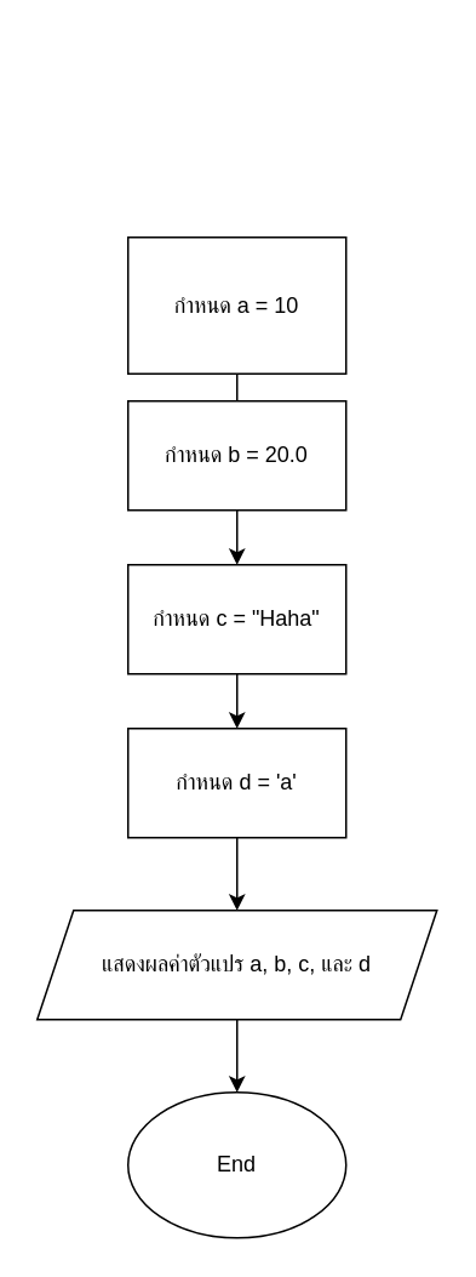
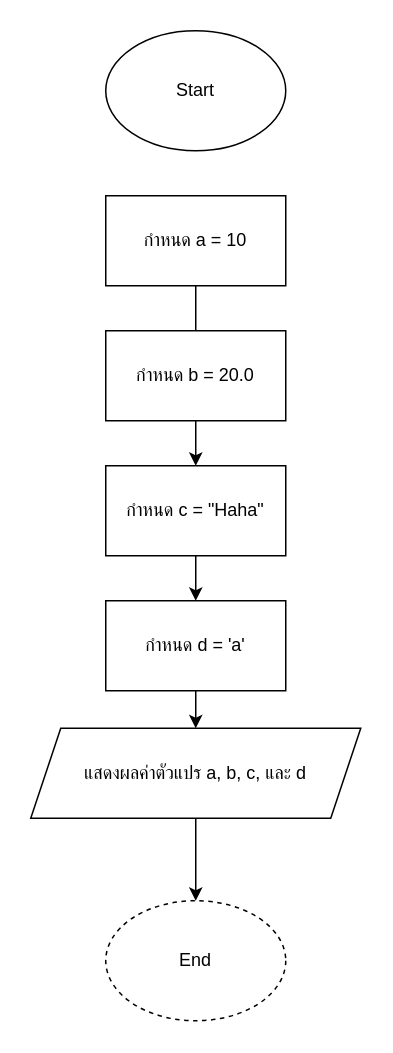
  <mxCell id="0" />
  <mxCell id="1" parent="0" />
+ <mxCell id="2" value="Start" style="ellipse;whiteSpace=wrap;html=1;" parent="1" vertex="1"><mxGeometry x="70" y="20" width="120" height="80" as="geometry" /></mxCell>
  <mxCell id="3" value="" style="edgeStyle=orthogonalEdgeStyle;rounded=0;orthogonalLoop=1;jettySize=auto;html=1;endArrow=none;" edge="1" parent="1" source="4" target="6"><mxGeometry relative="1" as="geometry" /></mxCell>
- <mxCell id="4" value="กำหนด a = 10" style="rounded=0;whiteSpace=wrap;html=1;" parent="1" vertex="1"><mxGeometry x="70" y="130" width="120" height="75" as="geometry" /></mxCell>
+ <mxCell id="4" value="กำหนด a = 10" style="rounded=0;whiteSpace=wrap;html=1;" parent="1" vertex="1"><mxGeometry x="70" y="130" width="120" height="60" as="geometry" /></mxCell>
  <mxCell id="5" value="" style="edgeStyle=orthogonalEdgeStyle;rounded=0;orthogonalLoop=1;jettySize=auto;html=1;" edge="1" parent="1" source="6" target="11"><mxGeometry relative="1" as="geometry" /></mxCell>
  <mxCell id="6" value="กำหนด b = 20.0" style="whiteSpace=wrap;html=1;" parent="1" vertex="1"><mxGeometry x="70" y="220" width="120" height="60" as="geometry" /></mxCell>
- <mxCell id="7" value="End" style="ellipse;whiteSpace=wrap;html=1;" parent="1" vertex="1"><mxGeometry x="70" y="600" width="120" height="80" as="geometry" /></mxCell>
+ <mxCell id="7" value="End" style="ellipse;whiteSpace=wrap;html=1;dashed=1;" parent="1" vertex="1"><mxGeometry x="70" y="600" width="120" height="80" as="geometry" /></mxCell>
  <mxCell id="8" value="" style="edgeStyle=orthogonalEdgeStyle;rounded=0;orthogonalLoop=1;jettySize=auto;html=1;" edge="1" parent="1" source="9" target="13"><mxGeometry relative="1" as="geometry" /></mxCell>
  <mxCell id="9" value="กำหนด d = 'a'" style="whiteSpace=wrap;html=1;" parent="1" vertex="1"><mxGeometry x="70" y="400" width="120" height="60" as="geometry" /></mxCell>
  <mxCell id="10" value="" style="edgeStyle=orthogonalEdgeStyle;rounded=0;orthogonalLoop=1;jettySize=auto;html=1;" edge="1" parent="1" source="11" target="9"><mxGeometry relative="1" as="geometry" /></mxCell>
  <mxCell id="11" value="กำหนด c = &quot;Haha&quot;" style="whiteSpace=wrap;html=1;" parent="1" vertex="1"><mxGeometry x="70" y="310" width="120" height="60" as="geometry" /></mxCell>
  <mxCell id="12" value="" style="edgeStyle=orthogonalEdgeStyle;rounded=0;orthogonalLoop=1;jettySize=auto;html=1;" edge="1" parent="1" source="13" target="7"><mxGeometry relative="1" as="geometry" /></mxCell>
- <mxCell id="13" value="แสดงผลค่าตัวแปร a, b, c, และ d" style="shape=parallelogram;perimeter=parallelogramPerimeter;whiteSpace=wrap;html=1;fixedSize=1;" vertex="1" parent="1"><mxGeometry x="20" y="500" width="220" height="60" as="geometry" /></mxCell>
+ <mxCell id="13" value="แสดงผลค่าตัวแปร a, b, c, และ d" style="shape=parallelogram;perimeter=parallelogramPerimeter;whiteSpace=wrap;html=1;fixedSize=1;" vertex="1" parent="1"><mxGeometry x="20" y="485" width="220" height="60" as="geometry" /></mxCell>
